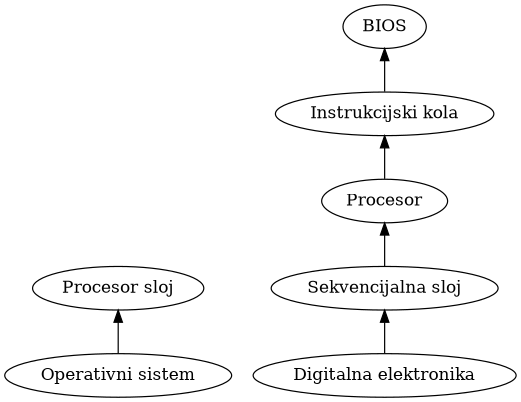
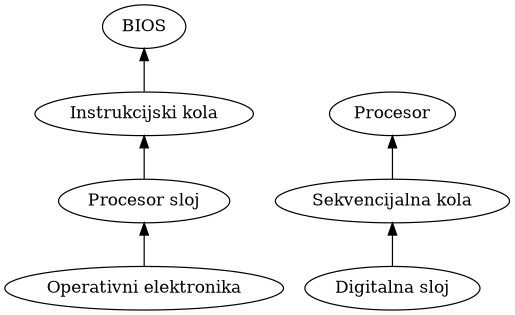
  digraph {
    rankdir=BT
    n1 [label="Procesor sloj"]
-   "Operativni sistem"
+   "Operativni sistem" [label="Operativni elektronika"]
    n3 [label="Instrukcijski kola"]
    BIOS
    Procesor
-   "Sekvencijalna kola" [label="Sekvencijalna sloj"]
-   "Digitalna elektronika"
+   "Sekvencijalna kola"
+   "Digitalna elektronika" [label="Digitalna sloj"]
    "Operativni sistem" -> n1
    n3 -> BIOS
-   Procesor -> n3
+   n1 -> n3
    "Sekvencijalna kola" -> Procesor
    "Digitalna elektronika" -> "Sekvencijalna kola"
  }
